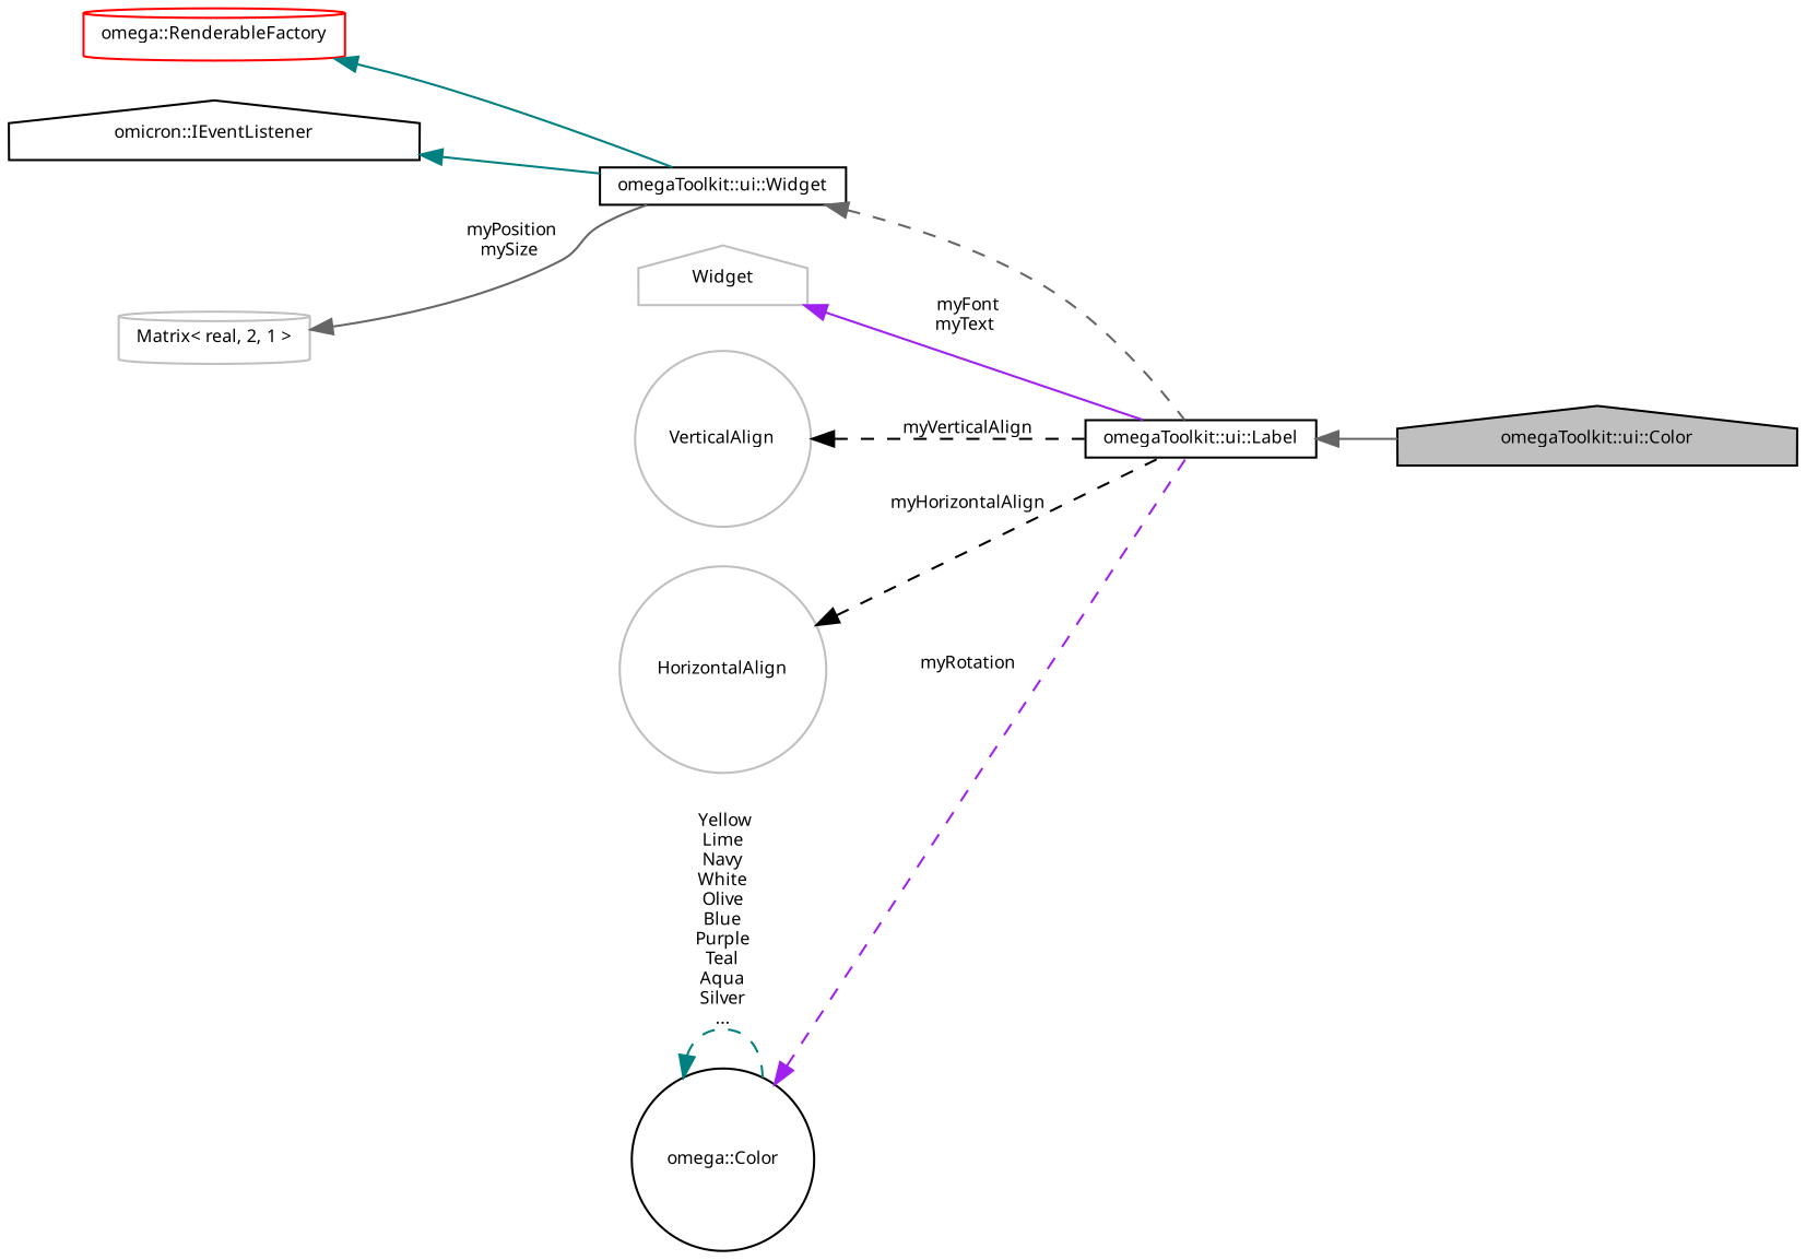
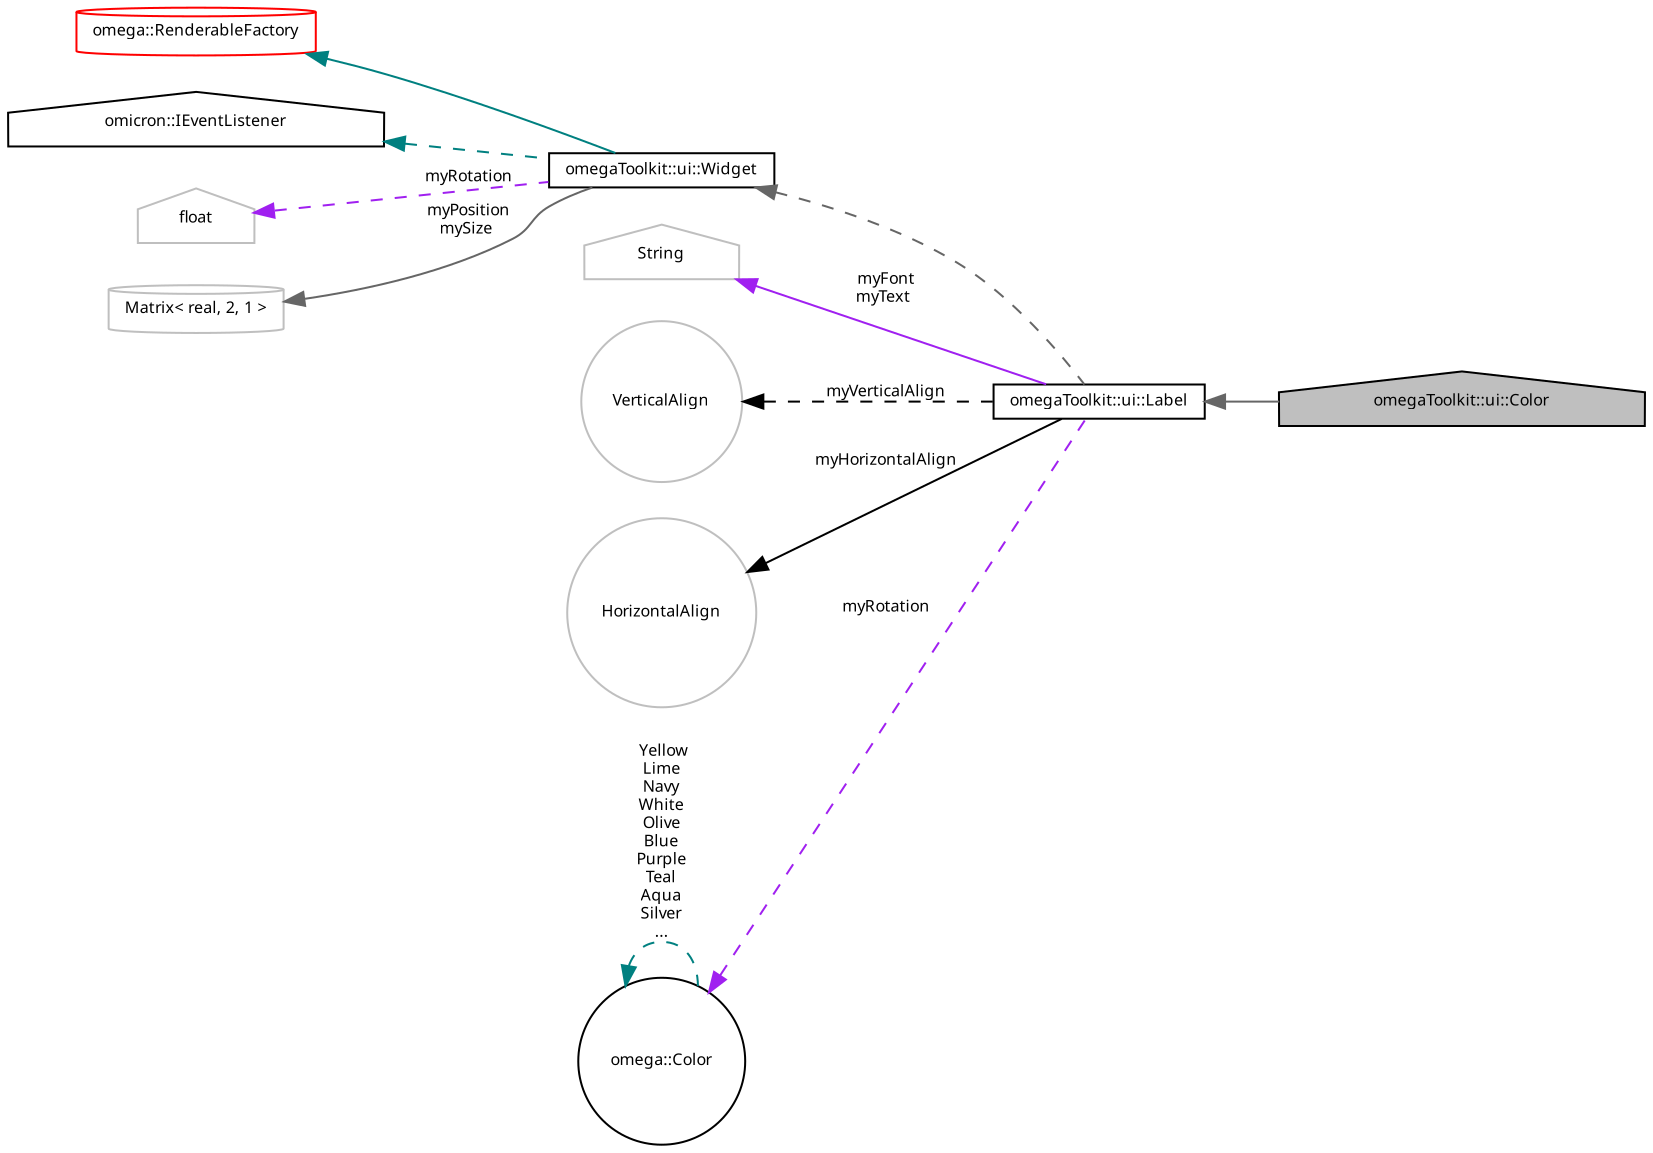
  digraph {
    rankdir=LR
    node [color=black fontname="FreeSans.ttf" fontsize=8 shape=house]
    edge [color=gray40 dir=back fontname="FreeSans.ttf" fontsize=8 labelfontname="FreeSans.ttf" labelfontsize=8 style=dashed]
    n1 [fillcolor=grey75 fontcolor=black height=0.2 label="omegaToolkit::ui::Color" style=filled width=0.4]
    n2 [height=0.2 label="omegaToolkit::ui::Label" shape=box width=0.4]
    n3 [height=0.2 label="omegaToolkit::ui::Widget" shape=box width=0.4]
    n4 [color=red height=0.2 label="omega::RenderableFactory" shape=cylinder width=0.4]
    n5 [height=0.2 label="omicron::IEventListener" width=0.4]
+   n6 [color=grey75 height=0.2 label=float width=0.4]
    n7 [color=grey75 height=0.2 label="Matrix\< real, 2, 1 \>" shape=cylinder width=0.4]
-   n8 [color=grey75 height=0.2 label=Widget width=0.4]
+   n8 [color=grey75 height=0.2 label=String width=0.4]
    n9 [color=grey75 height=0.2 label=VerticalAlign shape=circle width=0.4]
    n10 [color=grey75 height=0.2 label=HorizontalAlign shape=circle width=0.4]
    n11 [height=0.2 label="omega::Color" shape=circle width=0.4]
    n2 -> n1 [style=solid]
    n3 -> n2
    n4 -> n3 [color=teal style=solid]
-   n5 -> n3 [color=teal style=solid]
+   n5 -> n3 [color=teal]
+   n6 -> n3 [color=purple label=" myRotation"]
    n7 -> n3 [label=" myPosition\nmySize" style=solid]
    n8 -> n2 [color=purple label=" myFont\nmyText" style=solid]
    n9 -> n2 [color=black label=" myVerticalAlign"]
-   n10 -> n2 [color=black label=" myHorizontalAlign"]
+   n10 -> n2 [color=black label=" myHorizontalAlign" style=solid]
    n11 -> n2 [color=purple label=" myRotation"]
    n11 -> n11 [color=teal label=" Yellow\nLime\nNavy\nWhite\nOlive\nBlue\nPurple\nTeal\nAqua\nSilver\n..."]
  }
